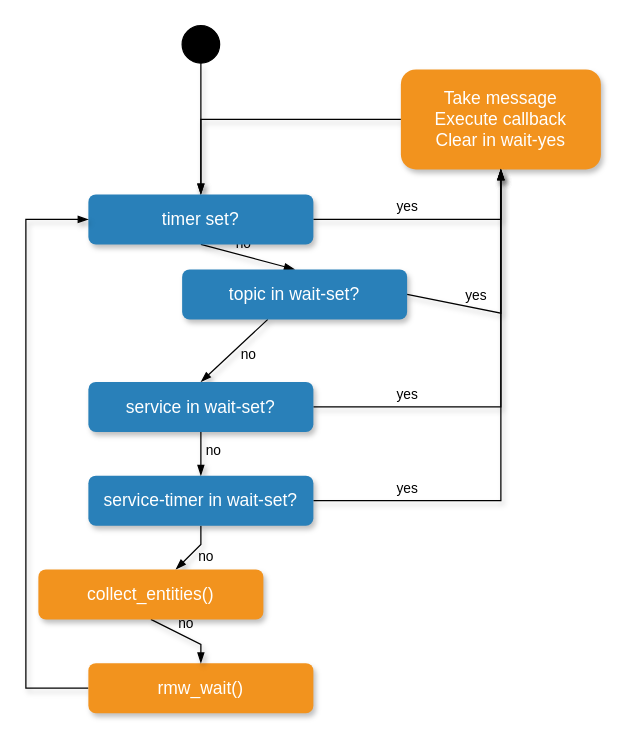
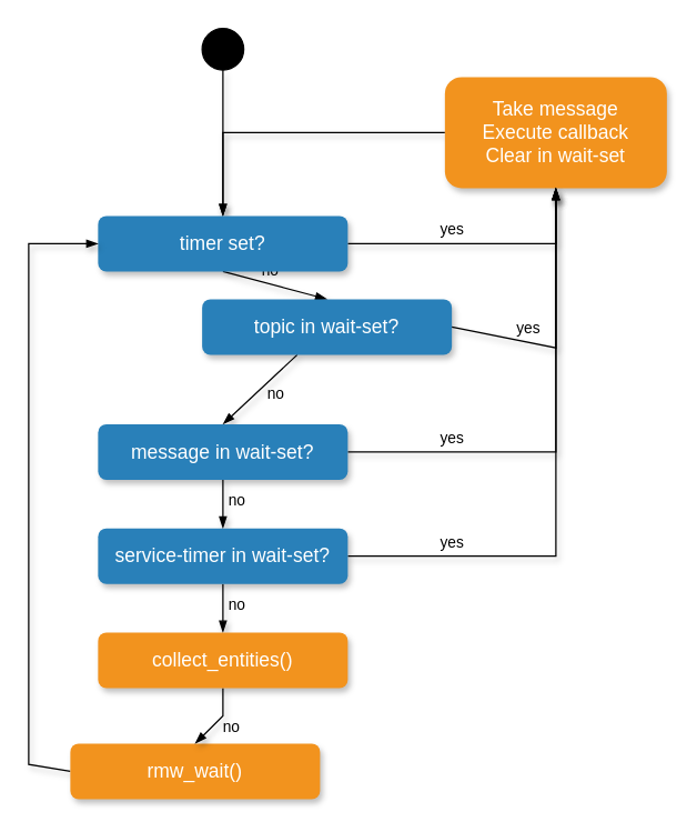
  <mxCell id="0" />
  <mxCell id="1" parent="0" />
  <mxCell id="2" style="edgeStyle=orthogonalEdgeStyle;rounded=0;orthogonalLoop=1;jettySize=auto;html=1;exitX=0.5;exitY=1;exitDx=0;exitDy=0;entryX=0.5;entryY=0;entryDx=0;entryDy=0;shadow=1;hachureGap=4;strokeColor=default;align=center;verticalAlign=middle;fontFamily=Architects Daughter;fontSource=https%3A%2F%2Ffonts.googleapis.com%2Fcss%3Ffamily%3DArchitects%2BDaughter;fontSize=11;fontColor=default;labelBackgroundColor=none;endArrow=blockThin;endFill=1;flowAnimation=0;targetPerimeterSpacing=0;curved=0;" parent="1" source="3" target="8" edge="1"><mxGeometry relative="1" as="geometry" /></mxCell>
  <mxCell id="3" value="" style="ellipse;fillColor=strokeColor;html=1;labelBackgroundColor=none;" parent="1" vertex="1"><mxGeometry x="145" y="20" width="30" height="30" as="geometry" /></mxCell>
  <mxCell id="4" style="edgeStyle=none;shape=connector;curved=0;rounded=0;hachureGap=4;orthogonalLoop=1;jettySize=auto;html=1;entryX=0.5;entryY=0;entryDx=0;entryDy=0;shadow=1;strokeColor=default;align=center;verticalAlign=middle;fontFamily=Architects Daughter;fontSource=https%3A%2F%2Ffonts.googleapis.com%2Fcss%3Ffamily%3DArchitects%2BDaughter;fontSize=11;fontColor=default;labelBackgroundColor=none;endArrow=blockThin;endFill=1;flowAnimation=0;targetPerimeterSpacing=0;" parent="1" source="5" target="8" edge="1"><mxGeometry relative="1" as="geometry"><Array as="points"><mxPoint x="160" y="95" /></Array></mxGeometry></mxCell>
- <mxCell id="5" value="Take message&lt;br&gt;Execute callback&lt;div&gt;Clear in wait-yes&lt;/div&gt;" style="rounded=1;whiteSpace=wrap;html=1;strokeColor=none;strokeWidth=1;fillColor=#F2931E;fontSize=14;fontColor=#FFFFFF;align=center;gradientColor=none;gradientDirection=east;verticalAlign=middle;shadow=1;labelBackgroundColor=none;" parent="1" vertex="1"><mxGeometry x="320" y="55" width="160" height="80" as="geometry" /></mxCell>
+ <mxCell id="5" value="Take message&lt;br&gt;Execute callback&lt;div&gt;Clear in wait-set&lt;/div&gt;" style="rounded=1;whiteSpace=wrap;html=1;strokeColor=none;strokeWidth=1;fillColor=#F2931E;fontSize=14;fontColor=#FFFFFF;align=center;gradientColor=none;gradientDirection=east;verticalAlign=middle;shadow=1;labelBackgroundColor=none;" parent="1" vertex="1"><mxGeometry x="320" y="55" width="160" height="80" as="geometry" /></mxCell>
  <mxCell id="6" value="no" style="edgeStyle=none;shape=connector;curved=0;rounded=0;hachureGap=4;orthogonalLoop=1;jettySize=auto;html=1;exitX=0.5;exitY=1;exitDx=0;exitDy=0;entryX=0.5;entryY=0;entryDx=0;entryDy=0;shadow=1;strokeColor=default;align=center;verticalAlign=middle;fontFamily=Helvetica;fontSize=11;fontColor=default;labelBackgroundColor=none;endArrow=blockThin;endFill=1;flowAnimation=0;targetPerimeterSpacing=0;" parent="1" source="8" target="13" edge="1"><mxGeometry x="-0.143" y="10" relative="1" as="geometry"><mxPoint as="offset" /></mxGeometry></mxCell>
  <mxCell id="7" value="yes" style="edgeStyle=none;shape=connector;curved=0;rounded=0;hachureGap=4;orthogonalLoop=1;jettySize=auto;html=1;exitX=1;exitY=0.5;exitDx=0;exitDy=0;entryX=0.5;entryY=1;entryDx=0;entryDy=0;shadow=1;strokeColor=default;align=center;verticalAlign=middle;fontFamily=Helvetica;fontSize=11;fontColor=default;labelBackgroundColor=none;endArrow=blockThin;endFill=1;flowAnimation=0;targetPerimeterSpacing=0;" parent="1" source="8" target="5" edge="1"><mxGeometry x="-0.21" y="10" relative="1" as="geometry"><Array as="points"><mxPoint x="400" y="175" /></Array><mxPoint as="offset" /></mxGeometry></mxCell>
  <mxCell id="8" value="timer set?" style="rounded=1;whiteSpace=wrap;html=1;strokeColor=none;strokeWidth=1;fillColor=#2980B9;fontSize=14;fontColor=#FFFFFF;align=center;gradientColor=none;gradientDirection=east;verticalAlign=middle;shadow=1;labelBackgroundColor=none;" parent="1" vertex="1"><mxGeometry x="70" y="155" width="180" height="40" as="geometry" /></mxCell>
  <mxCell id="9" style="edgeStyle=none;shape=connector;curved=0;rounded=0;hachureGap=4;orthogonalLoop=1;jettySize=auto;html=1;exitX=0;exitY=0.5;exitDx=0;exitDy=0;entryX=0;entryY=0.5;entryDx=0;entryDy=0;shadow=1;strokeColor=default;align=center;verticalAlign=middle;fontFamily=Helvetica;fontSize=11;fontColor=default;labelBackgroundColor=none;endArrow=blockThin;endFill=1;flowAnimation=0;targetPerimeterSpacing=0;" parent="1" source="10" target="8" edge="1"><mxGeometry relative="1" as="geometry"><Array as="points"><mxPoint x="20" y="550" /><mxPoint x="20" y="175" /></Array></mxGeometry></mxCell>
- <mxCell id="10" value="rmw_wait()" style="rounded=1;whiteSpace=wrap;html=1;strokeColor=none;strokeWidth=1;fillColor=#F2931E;fontSize=14;fontColor=#FFFFFF;align=center;gradientColor=none;gradientDirection=east;verticalAlign=middle;shadow=1;labelBackgroundColor=none;" parent="1" vertex="1"><mxGeometry x="70" y="530" width="180" height="40" as="geometry" /></mxCell>
+ <mxCell id="10" value="rmw_wait()" style="rounded=1;whiteSpace=wrap;html=1;strokeColor=none;strokeWidth=1;fillColor=#F2931E;fontSize=14;fontColor=#FFFFFF;align=center;gradientColor=none;gradientDirection=east;verticalAlign=middle;shadow=1;labelBackgroundColor=none;" parent="1" vertex="1"><mxGeometry x="50" y="535" width="180" height="40" as="geometry" /></mxCell>
  <mxCell id="11" value="no" style="edgeStyle=none;shape=connector;curved=0;rounded=0;hachureGap=4;orthogonalLoop=1;jettySize=auto;html=1;entryX=0.5;entryY=0;entryDx=0;entryDy=0;shadow=1;strokeColor=default;align=center;verticalAlign=middle;fontFamily=Helvetica;fontSize=11;fontColor=default;labelBackgroundColor=none;endArrow=blockThin;endFill=1;flowAnimation=0;targetPerimeterSpacing=0;" parent="1" source="13" target="16" edge="1"><mxGeometry x="-0.143" y="10" relative="1" as="geometry"><mxPoint as="offset" /></mxGeometry></mxCell>
  <mxCell id="12" value="yes" style="edgeStyle=none;shape=connector;curved=0;rounded=0;hachureGap=4;orthogonalLoop=1;jettySize=auto;html=1;exitX=1;exitY=0.5;exitDx=0;exitDy=0;shadow=1;strokeColor=default;align=center;verticalAlign=middle;fontFamily=Helvetica;fontSize=11;fontColor=default;labelBackgroundColor=none;endArrow=blockThin;endFill=1;flowAnimation=0;targetPerimeterSpacing=0;" parent="1" source="13" edge="1"><mxGeometry x="-0.434" y="10" relative="1" as="geometry"><mxPoint x="400" y="135" as="targetPoint" /><Array as="points"><mxPoint x="400" y="250" /></Array><mxPoint as="offset" /></mxGeometry></mxCell>
  <mxCell id="13" value="topic in wait-set?" style="rounded=1;whiteSpace=wrap;html=1;strokeColor=none;strokeWidth=1;fillColor=#2980B9;fontSize=14;fontColor=#FFFFFF;align=center;gradientColor=none;gradientDirection=east;verticalAlign=middle;shadow=1;labelBackgroundColor=none;" parent="1" vertex="1"><mxGeometry x="145" y="215" width="180" height="40" as="geometry" /></mxCell>
  <mxCell id="14" value="no" style="edgeStyle=none;shape=connector;curved=0;rounded=0;hachureGap=4;orthogonalLoop=1;jettySize=auto;html=1;entryX=0.5;entryY=0;entryDx=0;entryDy=0;shadow=1;strokeColor=default;align=center;verticalAlign=middle;fontFamily=Helvetica;fontSize=11;fontColor=default;labelBackgroundColor=none;endArrow=blockThin;endFill=1;flowAnimation=0;targetPerimeterSpacing=0;" parent="1" source="16" target="19" edge="1"><mxGeometry x="-0.143" y="10" relative="1" as="geometry"><mxPoint as="offset" /></mxGeometry></mxCell>
  <mxCell id="15" value="yes" style="edgeStyle=none;shape=connector;curved=0;rounded=0;hachureGap=4;orthogonalLoop=1;jettySize=auto;html=1;exitX=1;exitY=0.5;exitDx=0;exitDy=0;entryX=0.5;entryY=1;entryDx=0;entryDy=0;shadow=1;strokeColor=default;align=center;verticalAlign=middle;fontFamily=Helvetica;fontSize=11;fontColor=default;labelBackgroundColor=none;endArrow=blockThin;endFill=1;flowAnimation=0;targetPerimeterSpacing=0;" parent="1" source="16" target="5" edge="1"><mxGeometry x="-0.559" y="10" relative="1" as="geometry"><Array as="points"><mxPoint x="400" y="325" /></Array><mxPoint as="offset" /></mxGeometry></mxCell>
- <mxCell id="16" value="service in wait-set?" style="rounded=1;whiteSpace=wrap;html=1;strokeColor=none;strokeWidth=1;fillColor=#2980B9;fontSize=14;fontColor=#FFFFFF;align=center;gradientColor=none;gradientDirection=east;verticalAlign=middle;shadow=1;labelBackgroundColor=none;" parent="1" vertex="1"><mxGeometry x="70" y="305" width="180" height="40" as="geometry" /></mxCell>
+ <mxCell id="16" value="message in wait-set?" style="rounded=1;whiteSpace=wrap;html=1;strokeColor=none;strokeWidth=1;fillColor=#2980B9;fontSize=14;fontColor=#FFFFFF;align=center;gradientColor=none;gradientDirection=east;verticalAlign=middle;shadow=1;labelBackgroundColor=none;" parent="1" vertex="1"><mxGeometry x="70" y="305" width="180" height="40" as="geometry" /></mxCell>
  <mxCell id="17" value="yes" style="edgeStyle=none;shape=connector;curved=0;rounded=0;hachureGap=4;orthogonalLoop=1;jettySize=auto;html=1;exitX=1;exitY=0.5;exitDx=0;exitDy=0;shadow=1;strokeColor=default;align=center;verticalAlign=middle;fontFamily=Helvetica;fontSize=11;fontColor=default;labelBackgroundColor=none;endArrow=blockThin;endFill=1;flowAnimation=0;targetPerimeterSpacing=0;" parent="1" source="19" edge="1"><mxGeometry x="-0.639" y="10" relative="1" as="geometry"><mxPoint x="400" y="135" as="targetPoint" /><Array as="points"><mxPoint x="400" y="400" /></Array><mxPoint as="offset" /></mxGeometry></mxCell>
  <mxCell id="18" value="no" style="edgeStyle=none;shape=connector;curved=0;rounded=0;hachureGap=4;orthogonalLoop=1;jettySize=auto;html=1;shadow=1;strokeColor=default;align=center;verticalAlign=middle;fontFamily=Helvetica;fontSize=11;fontColor=default;labelBackgroundColor=none;endArrow=blockThin;endFill=1;flowAnimation=0;targetPerimeterSpacing=0;exitX=0.5;exitY=1;exitDx=0;exitDy=0;" parent="1" source="19" target="21" edge="1"><mxGeometry x="-0.143" y="10" relative="1" as="geometry"><Array as="points"><mxPoint x="160" y="435" /></Array><mxPoint as="offset" /><mxPoint x="120" y="435" as="sourcePoint" /></mxGeometry></mxCell>
  <mxCell id="19" value="service-timer in wait-set?" style="rounded=1;whiteSpace=wrap;html=1;strokeColor=none;strokeWidth=1;fillColor=#2980B9;fontSize=14;fontColor=#FFFFFF;align=center;gradientColor=none;gradientDirection=east;verticalAlign=middle;shadow=1;labelBackgroundColor=none;" parent="1" vertex="1"><mxGeometry x="70" y="380" width="180" height="40" as="geometry" /></mxCell>
  <mxCell id="20" value="no" style="edgeStyle=none;shape=connector;curved=0;rounded=0;hachureGap=4;orthogonalLoop=1;jettySize=auto;html=1;entryX=0.5;entryY=0;entryDx=0;entryDy=0;shadow=1;strokeColor=default;align=center;verticalAlign=middle;fontFamily=Helvetica;fontSize=11;fontColor=default;labelBackgroundColor=none;endArrow=blockThin;endFill=1;flowAnimation=0;targetPerimeterSpacing=0;exitX=0.5;exitY=1;exitDx=0;exitDy=0;" parent="1" source="21" target="10" edge="1"><mxGeometry x="-0.143" y="10" relative="1" as="geometry"><Array as="points"><mxPoint x="160" y="515" /></Array><mxPoint as="offset" /><mxPoint x="135" y="505" as="sourcePoint" /></mxGeometry></mxCell>
- <mxCell id="21" value="collect_entities()" style="rounded=1;whiteSpace=wrap;html=1;strokeColor=none;strokeWidth=1;fillColor=#F2931E;fontSize=14;fontColor=#FFFFFF;align=center;gradientColor=none;gradientDirection=east;verticalAlign=middle;shadow=1;labelBackgroundColor=none;" parent="1" vertex="1"><mxGeometry x="30" y="455" width="180" height="40" as="geometry" /></mxCell>
+ <mxCell id="21" value="collect_entities()" style="rounded=1;whiteSpace=wrap;html=1;strokeColor=none;strokeWidth=1;fillColor=#F2931E;fontSize=14;fontColor=#FFFFFF;align=center;gradientColor=none;gradientDirection=east;verticalAlign=middle;shadow=1;labelBackgroundColor=none;" parent="1" vertex="1"><mxGeometry x="70" y="455" width="180" height="40" as="geometry" /></mxCell>
